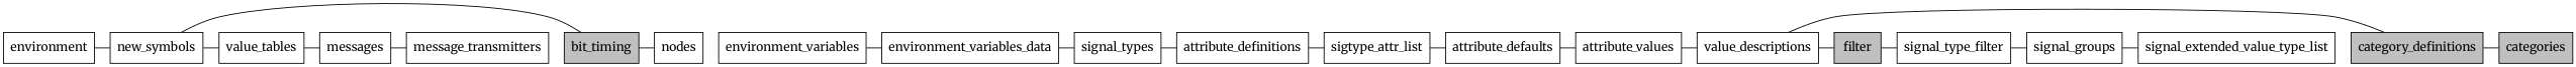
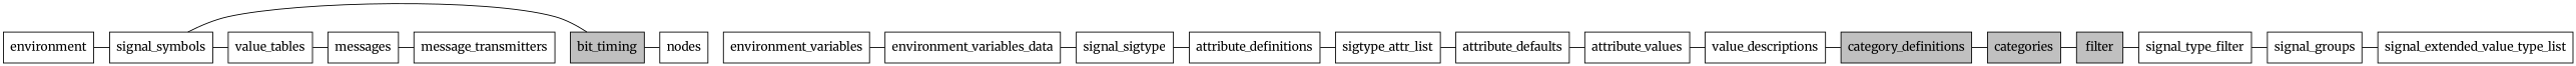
  digraph {
    fontname=Merriweather
    rankdir=TB
    node [fontname=Merriweather shape=box]
    edge [arrowhead=none fontname=Merriweather minlen=0.5]
    n1 [label=environment]
-   new_symbols
+   new_symbols [label=signal_symbols]
    bit_timing [fillcolor=gray style=filled]
    value_tables
    nodes
    messages
    message_transmitters
    environment_variables
    environment_variables_data
-   signal_types
+   signal_types [label=signal_sigtype]
    attribute_definitions
    sigtype_attr_list
    attribute_defaults
    attribute_values
    value_descriptions
    category_definitions [fillcolor=gray style=filled]
    categories [fillcolor=gray style=filled]
    filter [fillcolor=gray style=filled]
    n19 [label=signal_type_filter]
    signal_groups
    signal_extended_value_type_list
    n1 -> new_symbols
    new_symbols -> bit_timing
    new_symbols -> value_tables
    bit_timing -> nodes
    value_tables -> messages
    messages -> message_transmitters
    environment_variables -> environment_variables_data
    environment_variables_data -> signal_types
    signal_types -> attribute_definitions
    attribute_definitions -> sigtype_attr_list
    sigtype_attr_list -> attribute_defaults
    attribute_defaults -> attribute_values
    attribute_values -> value_descriptions
    value_descriptions -> category_definitions
    category_definitions -> categories
-   value_descriptions -> filter
+   categories -> filter
    filter -> n19
    n19 -> signal_groups
    signal_groups -> signal_extended_value_type_list
  }
